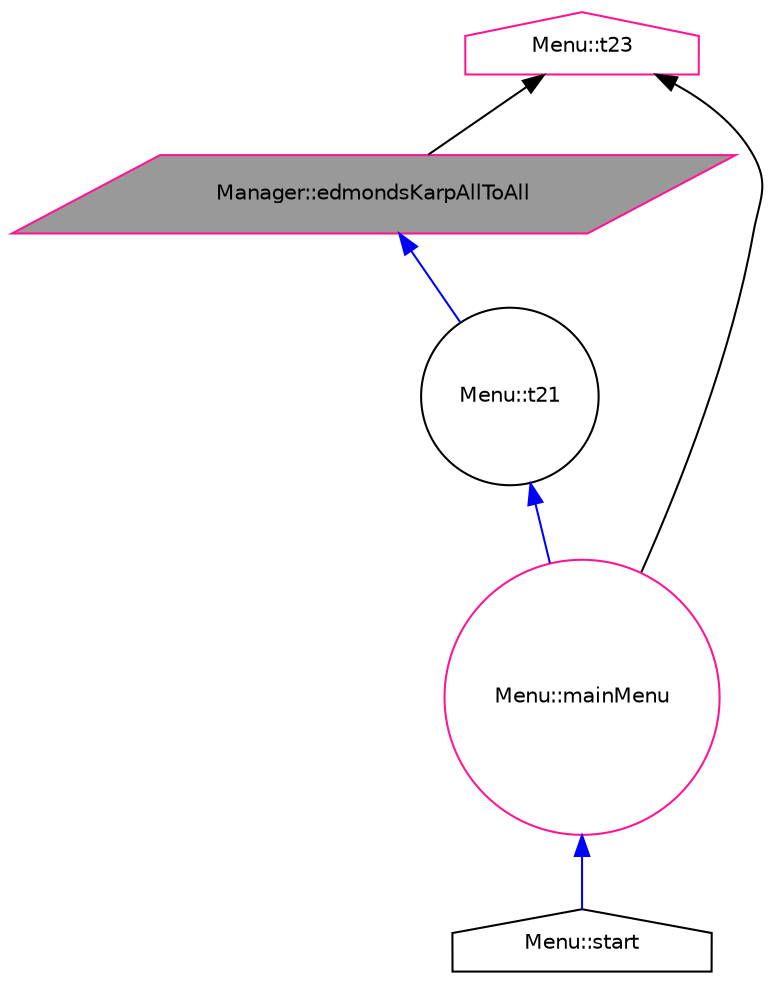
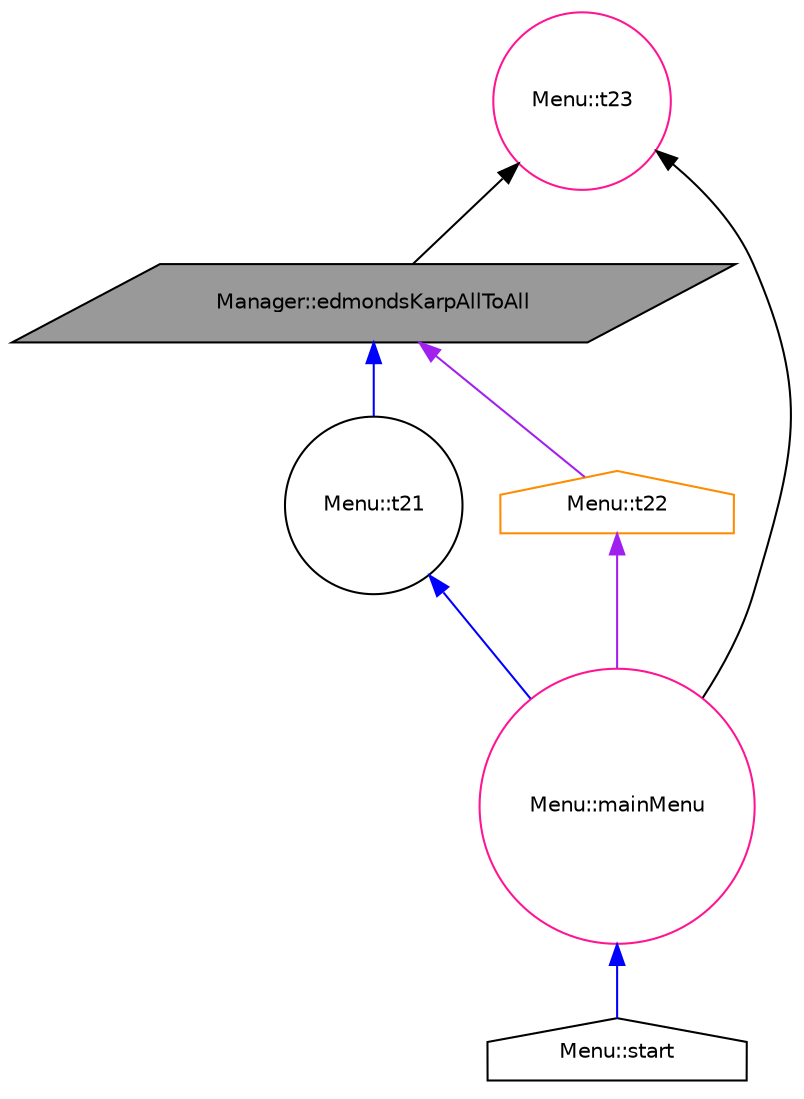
  digraph {
    rankdir=TB
    node [color=black fillcolor=white fontname=Helvetica fontsize=10 shape=circle style=filled]
    edge [color=blue dir=back fontname=Helvetica fontsize=10 labelfontname=Helvetica labelfontsize=10 style=solid]
-   n1 [color=deeppink fillcolor=grey60 fontcolor=black height=0.2 label="Manager::edmondsKarpAllToAll" shape=parallelogram width=0.4]
+   n1 [fillcolor=grey60 fontcolor=black height=0.2 label="Manager::edmondsKarpAllToAll" shape=parallelogram width=0.4]
    n2 [height=0.2 label="Menu::t21" width=0.4]
+   n3 [color=darkorange height=0.2 label="Menu::t22" shape=house width=0.4]
    n4 [color=deeppink height=0.2 label="Menu::mainMenu" width=0.4]
-   n5 [color=deeppink height=0.2 label="Menu::t23" shape=house width=0.4]
+   n5 [color=deeppink height=0.2 label="Menu::t23" width=0.4]
    n6 [height=0.2 label="Menu::start" shape=house width=0.4]
    n1 -> n2
+   n1 -> n3 [color=purple]
    n2 -> n4
+   n3 -> n4 [color=purple]
    n4 -> n6
    n5 -> n1 [color=black]
    n5 -> n4 [color=black]
  }
